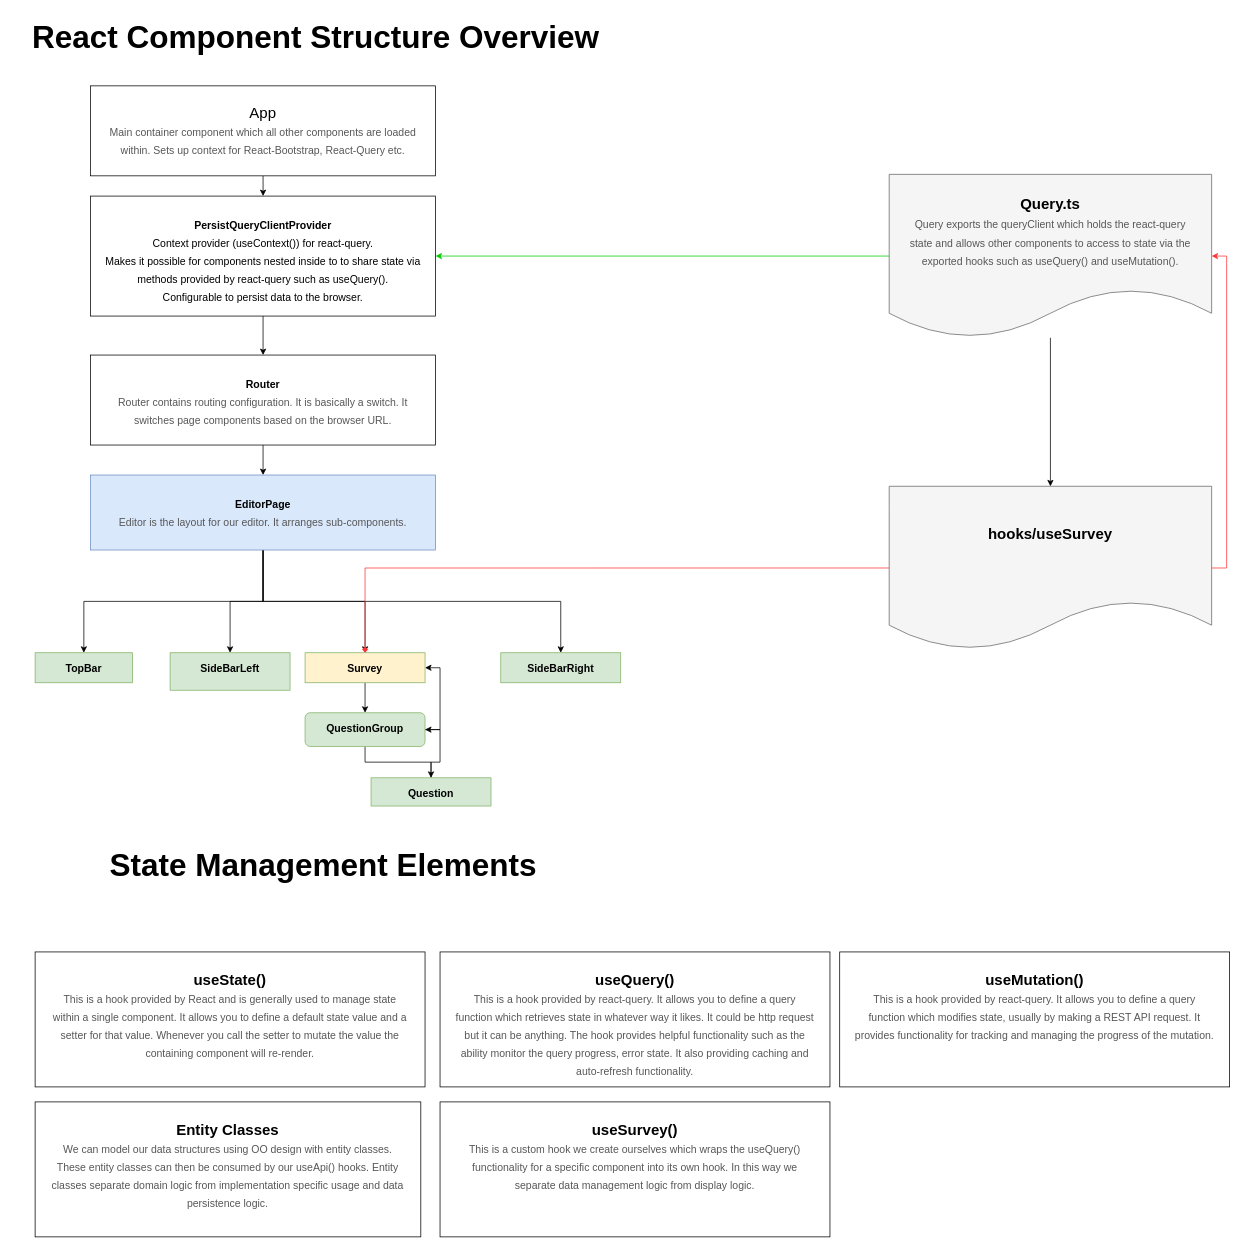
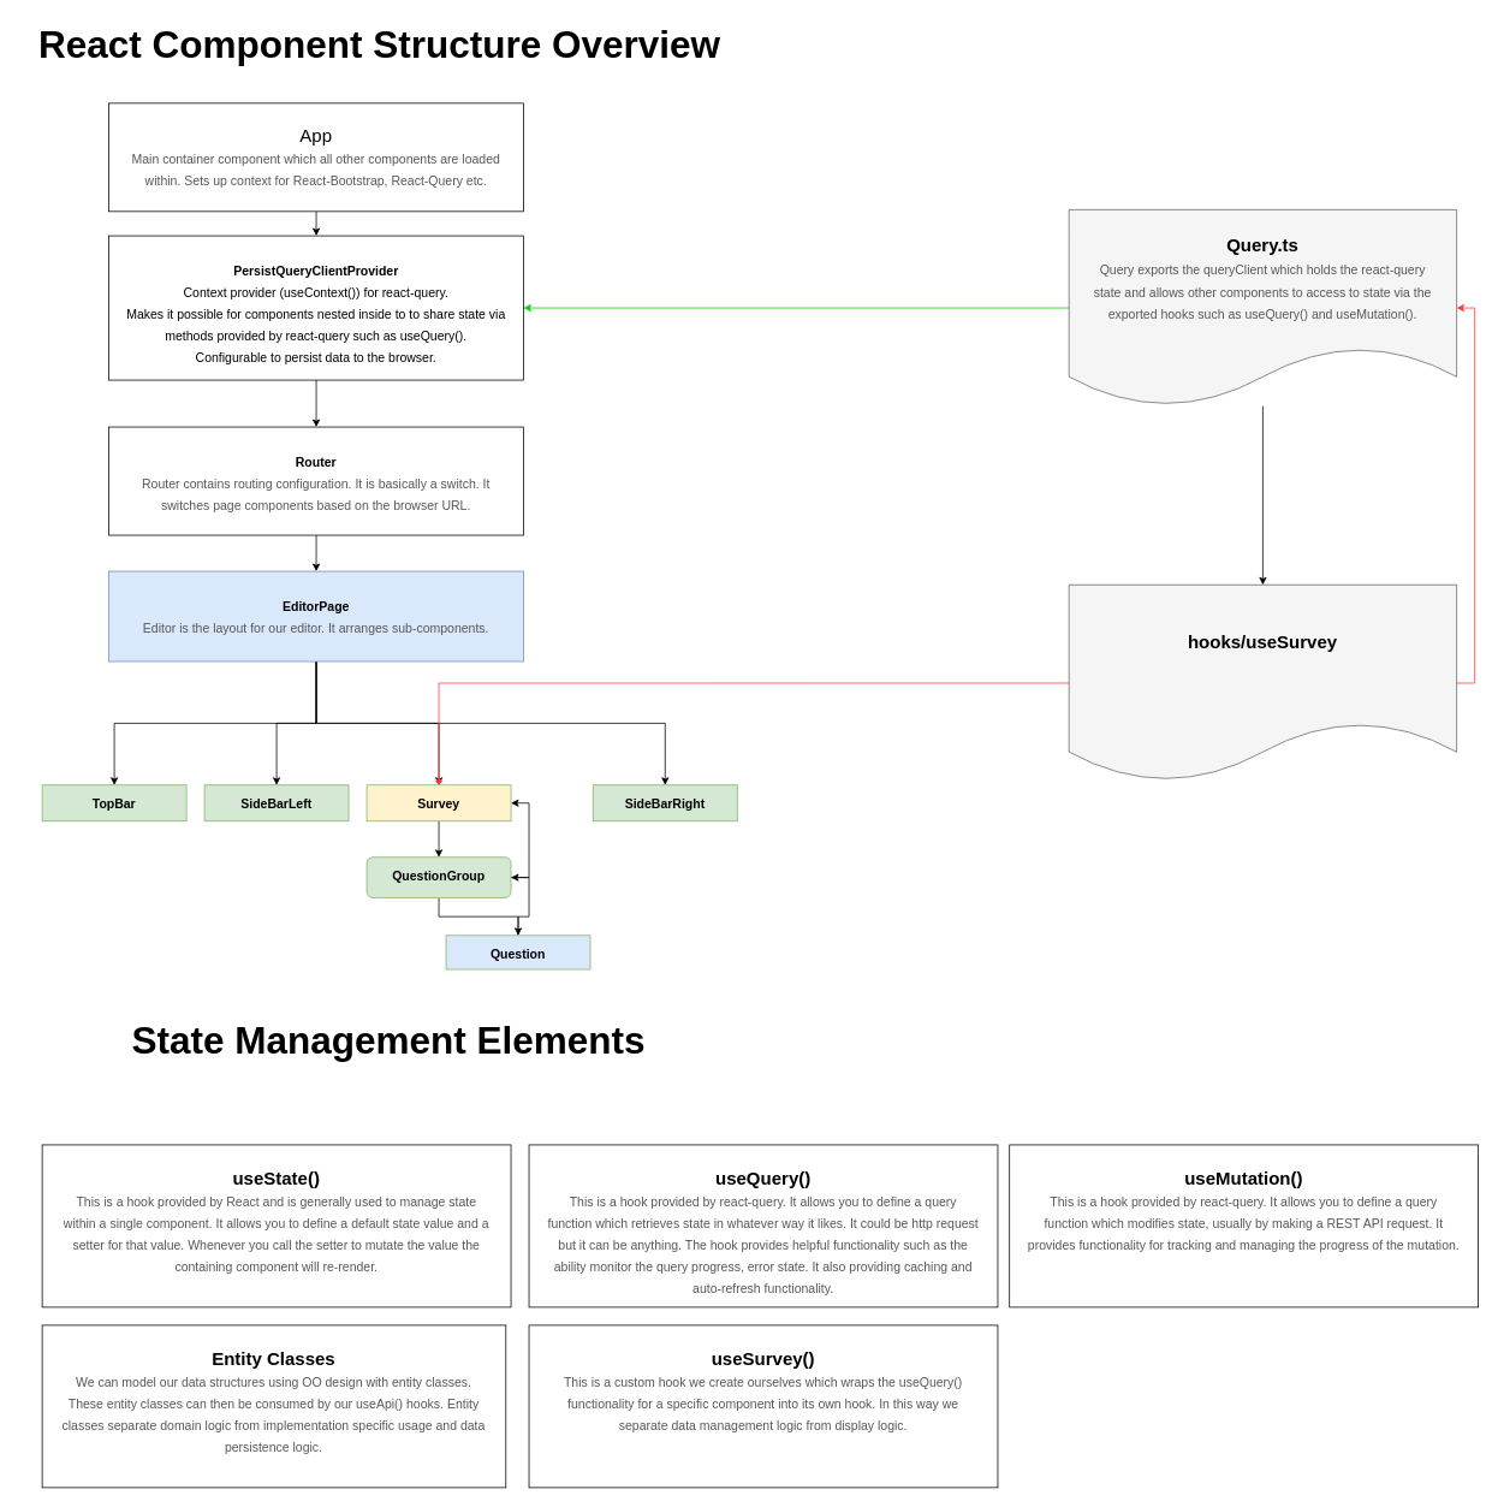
  <mxCell id="0" />
  <mxCell id="1" parent="0" />
  <mxCell id="2" style="edgeStyle=orthogonalEdgeStyle;rounded=0;orthogonalLoop=1;jettySize=auto;html=1;exitX=0.5;exitY=1;exitDx=0;exitDy=0;entryX=0.5;entryY=0;entryDx=0;entryDy=0;" parent="1" source="3" target="30" edge="1"><mxGeometry relative="1" as="geometry" /></mxCell>
  <mxCell id="3" value="&lt;span style=&quot;font-weight: normal;&quot;&gt;App&lt;br&gt;&lt;font style=&quot;font-size: 14px;&quot; color=&quot;#575757&quot;&gt;Main container component which all other components&amp;nbsp;are loaded within. Sets up context for React-Bootstrap, React-Query etc.&lt;/font&gt;&lt;/span&gt;" style="rounded=0;whiteSpace=wrap;html=1;labelPosition=center;verticalLabelPosition=middle;align=center;verticalAlign=top;fontStyle=1;fontSize=20;spacing=20;" parent="1" vertex="1"><mxGeometry x="120" y="114" width="460" height="120" as="geometry" /></mxCell>
  <mxCell id="4" style="edgeStyle=orthogonalEdgeStyle;rounded=0;orthogonalLoop=1;jettySize=auto;html=1;entryX=1;entryY=0.5;entryDx=0;entryDy=0;labelBackgroundColor=none;strokeColor=#00CC00;exitX=0;exitY=0.5;exitDx=0;exitDy=0;" parent="1" source="36" target="30" edge="1"><mxGeometry relative="1" as="geometry" /></mxCell>
  <mxCell id="5" style="edgeStyle=orthogonalEdgeStyle;rounded=0;orthogonalLoop=1;jettySize=auto;html=1;exitX=0.5;exitY=1;exitDx=0;exitDy=0;entryX=0.5;entryY=0;entryDx=0;entryDy=0;" parent="1" source="6" target="11" edge="1"><mxGeometry relative="1" as="geometry" /></mxCell>
  <mxCell id="6" value="&lt;font style=&quot;font-size: 14px;&quot;&gt;Router&lt;br&gt;&lt;font style=&quot;font-weight: normal;&quot; color=&quot;#575757&quot;&gt;Router contains routing configuration. It is basically a switch. It switches page components based on the browser URL.&lt;/font&gt;&lt;br&gt;&lt;/font&gt;" style="rounded=0;whiteSpace=wrap;html=1;labelPosition=center;verticalLabelPosition=middle;align=center;verticalAlign=top;fontStyle=1;fontSize=20;spacing=20;" parent="1" vertex="1"><mxGeometry x="120" y="473" width="460" height="120" as="geometry" /></mxCell>
  <mxCell id="7" style="edgeStyle=orthogonalEdgeStyle;rounded=0;orthogonalLoop=1;jettySize=auto;html=1;exitX=0.5;exitY=1;exitDx=0;exitDy=0;" parent="1" source="11" target="23" edge="1"><mxGeometry relative="1" as="geometry" /></mxCell>
  <mxCell id="8" style="edgeStyle=orthogonalEdgeStyle;rounded=0;orthogonalLoop=1;jettySize=auto;html=1;exitX=0.5;exitY=1;exitDx=0;exitDy=0;entryX=0.5;entryY=0;entryDx=0;entryDy=0;" parent="1" source="11" target="19" edge="1"><mxGeometry relative="1" as="geometry" /></mxCell>
  <mxCell id="9" style="edgeStyle=orthogonalEdgeStyle;rounded=0;orthogonalLoop=1;jettySize=auto;html=1;exitX=0.5;exitY=1;exitDx=0;exitDy=0;entryX=0.5;entryY=0;entryDx=0;entryDy=0;" parent="1" source="11" target="13" edge="1"><mxGeometry relative="1" as="geometry" /></mxCell>
  <mxCell id="10" style="edgeStyle=orthogonalEdgeStyle;rounded=0;orthogonalLoop=1;jettySize=auto;html=1;entryX=0.5;entryY=0;entryDx=0;entryDy=0;exitX=0.5;exitY=1;exitDx=0;exitDy=0;" parent="1" source="11" target="20" edge="1"><mxGeometry relative="1" as="geometry" /></mxCell>
  <mxCell id="11" value="&lt;font style=&quot;font-size: 14px;&quot;&gt;EditorPage&lt;br&gt;&lt;font style=&quot;font-weight: normal;&quot; color=&quot;#575757&quot;&gt;Editor is the layout for our editor. It arranges sub-components.&lt;/font&gt;&lt;br&gt;&lt;/font&gt;" style="rounded=0;whiteSpace=wrap;html=1;labelPosition=center;verticalLabelPosition=middle;align=center;verticalAlign=top;fontStyle=1;fontSize=20;spacing=20;fillColor=#dae8fc;strokeColor=#6c8ebf;" parent="1" vertex="1"><mxGeometry x="120" y="633" width="460" height="100" as="geometry" /></mxCell>
  <mxCell id="12" style="edgeStyle=orthogonalEdgeStyle;rounded=0;orthogonalLoop=1;jettySize=auto;html=1;entryX=0.5;entryY=0;entryDx=0;entryDy=0;" parent="1" source="13" target="16" edge="1"><mxGeometry relative="1" as="geometry" /></mxCell>
  <mxCell id="13" value="&lt;font style=&quot;font-size: 14px;&quot;&gt;Survey&lt;br&gt;&lt;/font&gt;" style="rounded=0;whiteSpace=wrap;html=1;labelPosition=center;verticalLabelPosition=middle;align=center;verticalAlign=top;fontStyle=1;fontSize=20;fillColor=#fff2cc;strokeColor=#82b366;" parent="1" vertex="1"><mxGeometry x="406.02" y="870" width="160" height="40" as="geometry" /></mxCell>
  <mxCell id="14" style="edgeStyle=orthogonalEdgeStyle;rounded=0;orthogonalLoop=1;jettySize=auto;html=1;entryX=0.5;entryY=0;entryDx=0;entryDy=0;" parent="1" source="16" target="18" edge="1"><mxGeometry relative="1" as="geometry" /></mxCell>
  <mxCell id="15" style="edgeStyle=orthogonalEdgeStyle;rounded=0;orthogonalLoop=1;jettySize=auto;html=1;entryX=1;entryY=0.5;entryDx=0;entryDy=0;exitX=1;exitY=0.5;exitDx=0;exitDy=0;" edge="1" parent="1" source="16" target="13"><mxGeometry relative="1" as="geometry" /></mxCell>
  <mxCell id="16" value="&lt;font style=&quot;font-size: 14px;&quot;&gt;QuestionGroup&lt;br&gt;&lt;/font&gt;" style="whiteSpace=wrap;html=1;labelPosition=center;verticalLabelPosition=middle;align=center;verticalAlign=top;fontStyle=1;fontSize=20;fillColor=#d5e8d4;strokeColor=#82b366;rounded=1;" parent="1" vertex="1"><mxGeometry x="406.02" y="950" width="159.98" height="45" as="geometry" /></mxCell>
  <mxCell id="17" style="edgeStyle=orthogonalEdgeStyle;rounded=0;orthogonalLoop=1;jettySize=auto;html=1;entryX=1;entryY=0.5;entryDx=0;entryDy=0;" edge="1" parent="1" source="18" target="16"><mxGeometry relative="1" as="geometry" /></mxCell>
- <mxCell id="18" value="&lt;font style=&quot;font-size: 14px;&quot;&gt;Question&lt;br&gt;&lt;/font&gt;" style="rounded=0;whiteSpace=wrap;html=1;labelPosition=center;verticalLabelPosition=middle;align=center;verticalAlign=top;fontStyle=1;fontSize=20;fillColor=#d5e8d4;strokeColor=#82b366;" parent="1" vertex="1"><mxGeometry x="494" y="1036.77" width="159.98" height="37.65" as="geometry" /></mxCell>
- <mxCell id="19" value="&lt;font style=&quot;font-size: 14px;&quot;&gt;SideBarLeft&lt;br&gt;&lt;/font&gt;" style="rounded=0;whiteSpace=wrap;html=1;labelPosition=center;verticalLabelPosition=middle;align=center;verticalAlign=top;fontStyle=1;fontSize=20;fillColor=#d5e8d4;strokeColor=#82b366;" parent="1" vertex="1"><mxGeometry x="226" y="870" width="160" height="50" as="geometry" /></mxCell>
- <mxCell id="20" value="&lt;font style=&quot;font-size: 14px;&quot;&gt;SideBarRight&lt;br&gt;&lt;/font&gt;" style="rounded=0;whiteSpace=wrap;html=1;labelPosition=center;verticalLabelPosition=middle;align=center;verticalAlign=top;fontStyle=1;fontSize=20;fillColor=#d5e8d4;strokeColor=#82b366;" parent="1" vertex="1"><mxGeometry x="667" y="870" width="160" height="40" as="geometry" /></mxCell>
+ <mxCell id="18" value="&lt;font style=&quot;font-size: 14px;&quot;&gt;Question&lt;br&gt;&lt;/font&gt;" style="rounded=0;whiteSpace=wrap;html=1;labelPosition=center;verticalLabelPosition=middle;align=center;verticalAlign=top;fontStyle=1;fontSize=20;fillColor=#dae8fc;strokeColor=#82b366;" parent="1" vertex="1"><mxGeometry x="494" y="1036.77" width="159.98" height="37.65" as="geometry" /></mxCell>
+ <mxCell id="19" value="&lt;font style=&quot;font-size: 14px;&quot;&gt;SideBarLeft&lt;br&gt;&lt;/font&gt;" style="rounded=0;whiteSpace=wrap;html=1;labelPosition=center;verticalLabelPosition=middle;align=center;verticalAlign=top;fontStyle=1;fontSize=20;fillColor=#d5e8d4;strokeColor=#82b366;" parent="1" vertex="1"><mxGeometry x="226" y="870" width="160" height="40" as="geometry" /></mxCell>
+ <mxCell id="20" value="&lt;font style=&quot;font-size: 14px;&quot;&gt;SideBarRight&lt;br&gt;&lt;/font&gt;" style="rounded=0;whiteSpace=wrap;html=1;labelPosition=center;verticalLabelPosition=middle;align=center;verticalAlign=top;fontStyle=1;fontSize=20;fillColor=#d5e8d4;strokeColor=#82b366;" parent="1" vertex="1"><mxGeometry x="657" y="870" width="160" height="40" as="geometry" /></mxCell>
  <mxCell id="21" style="edgeStyle=orthogonalEdgeStyle;rounded=0;orthogonalLoop=1;jettySize=auto;html=1;exitX=0.5;exitY=1;exitDx=0;exitDy=0;strokeColor=none;fontSize=14;strokeWidth=10;curved=1;startArrow=none;" parent="1" target="16" edge="1"><mxGeometry relative="1" as="geometry"><mxPoint x="1392" y="841.06" as="sourcePoint" /></mxGeometry></mxCell>
  <mxCell id="22" value="React Component Structure Overview" style="text;html=1;align=center;verticalAlign=middle;resizable=0;points=[];autosize=1;strokeColor=none;fillColor=none;fontSize=42;fontStyle=1;rounded=0;" parent="1" vertex="1"><mxGeometry y="20" width="800" height="60" as="geometry" x="20" /></mxCell>
- <mxCell id="23" value="&lt;font style=&quot;font-size: 14px;&quot;&gt;TopBar&lt;br&gt;&lt;/font&gt;" style="rounded=0;whiteSpace=wrap;html=1;labelPosition=center;verticalLabelPosition=middle;align=center;verticalAlign=top;fontStyle=1;fontSize=20;fillColor=#d5e8d4;strokeColor=#82b366;" parent="1" vertex="1"><mxGeometry x="46" y="870" width="130" height="40" as="geometry" /></mxCell>
+ <mxCell id="23" value="&lt;font style=&quot;font-size: 14px;&quot;&gt;TopBar&lt;br&gt;&lt;/font&gt;" style="rounded=0;whiteSpace=wrap;html=1;labelPosition=center;verticalLabelPosition=middle;align=center;verticalAlign=top;fontStyle=1;fontSize=20;fillColor=#d5e8d4;strokeColor=#82b366;" parent="1" vertex="1"><mxGeometry x="46" y="870" width="159.98" height="40" as="geometry" /></mxCell>
  <mxCell id="24" value="useSurvey()&lt;br style=&quot;font-size: 19px;&quot;&gt;&lt;font color=&quot;#575757&quot;&gt;&lt;span style=&quot;font-size: 14px; font-weight: 400;&quot;&gt;This is a custom hook we create ourselves which wraps the useQuery() functionality for a specific component into its own hook. In this way we separate&amp;nbsp;data management&amp;nbsp;logic from display logic.&lt;/span&gt;&lt;br&gt;&lt;/font&gt;" style="rounded=0;whiteSpace=wrap;html=1;labelPosition=center;verticalLabelPosition=middle;align=center;verticalAlign=top;fontStyle=1;fontSize=20;spacing=20;" parent="1" vertex="1"><mxGeometry x="586" y="1469" width="520" height="180" as="geometry" /></mxCell>
  <mxCell id="25" value="State Management Elements" style="text;html=1;align=center;verticalAlign=middle;resizable=0;points=[];autosize=1;strokeColor=none;fillColor=none;fontSize=42;fontStyle=1;rounded=0;" parent="1" vertex="1"><mxGeometry x="130" y="1124" width="600" height="60" as="geometry" /></mxCell>
  <mxCell id="26" value="useState()&lt;br style=&quot;font-size: 19px;&quot;&gt;&lt;font color=&quot;#575757&quot;&gt;&lt;span style=&quot;font-size: 14px; font-weight: 400;&quot;&gt;This is a hook provided by React and is generally used to manage state within a single component. It allows you to define a default state value and a setter for that value. Whenever you call the setter to mutate the value the containing component will re-render.&lt;/span&gt;&lt;br&gt;&lt;br&gt;&lt;br&gt;&lt;/font&gt;" style="rounded=0;whiteSpace=wrap;html=1;labelPosition=center;verticalLabelPosition=middle;align=center;verticalAlign=top;fontStyle=1;fontSize=20;spacing=20;" parent="1" vertex="1"><mxGeometry x="46" y="1269" width="520" height="180" as="geometry" /></mxCell>
  <mxCell id="27" value="useQuery()&lt;br style=&quot;font-size: 19px;&quot;&gt;&lt;font color=&quot;#575757&quot;&gt;&lt;span style=&quot;font-size: 14px; font-weight: 400;&quot;&gt;This is a hook provided by react-query. It allows you to define a query function which retrieves state in whatever way it likes. It could be http request but it can be anything. The hook provides helpful functionality such as the ability monitor the query progress, error state. It also providing caching and auto-refresh functionality.&lt;/span&gt;&lt;br&gt;&lt;/font&gt;" style="rounded=0;whiteSpace=wrap;html=1;labelPosition=center;verticalLabelPosition=middle;align=center;verticalAlign=top;fontStyle=1;fontSize=20;spacing=20;" parent="1" vertex="1"><mxGeometry x="586" y="1269" width="520" height="180" as="geometry" /></mxCell>
  <mxCell id="28" value="Entity Classes&lt;br style=&quot;font-size: 19px;&quot;&gt;&lt;font color=&quot;#575757&quot;&gt;&lt;span style=&quot;font-size: 14px; font-weight: 400;&quot;&gt;We can model our data structures using OO design with entity classes. These entity classes can then be consumed by our useApi() hooks. Entity classes separate&amp;nbsp;domain logic from implementation specific usage and data persistence&amp;nbsp;logic.&lt;/span&gt;&lt;br&gt;&lt;/font&gt;" style="rounded=0;whiteSpace=wrap;html=1;labelPosition=center;verticalLabelPosition=middle;align=center;verticalAlign=top;fontStyle=1;fontSize=20;spacing=20;" parent="1" vertex="1"><mxGeometry x="46" y="1469" width="514.36" height="180" as="geometry" /></mxCell>
  <mxCell id="29" style="edgeStyle=orthogonalEdgeStyle;rounded=0;orthogonalLoop=1;jettySize=auto;html=1;exitX=0.5;exitY=1;exitDx=0;exitDy=0;entryX=0.5;entryY=0;entryDx=0;entryDy=0;" parent="1" source="30" target="6" edge="1"><mxGeometry relative="1" as="geometry" /></mxCell>
  <mxCell id="30" value="&lt;font style=&quot;font-size: 14px;&quot;&gt;PersistQueryClientProvider&lt;br&gt;&lt;span style=&quot;font-weight: normal;&quot;&gt;Context provider (useContext()) for react-query. &lt;br&gt;Makes it possible for components nested inside to to share state via methods provided by react-query such as useQuery().&lt;br&gt;Configurable to persist data to the browser.&lt;/span&gt;&lt;br&gt;&lt;/font&gt;" style="rounded=0;whiteSpace=wrap;html=1;labelPosition=center;verticalLabelPosition=middle;align=center;verticalAlign=top;fontStyle=1;fontSize=20;spacing=20;" parent="1" vertex="1"><mxGeometry x="120" y="261" width="460" height="160" as="geometry" /></mxCell>
  <mxCell id="31" style="edgeStyle=orthogonalEdgeStyle;rounded=0;orthogonalLoop=1;jettySize=auto;html=1;entryX=0.5;entryY=0;entryDx=0;entryDy=0;strokeColor=#FF3333;exitX=0;exitY=0.5;exitDx=0;exitDy=0;endArrow=diamond;" parent="1" source="34" target="13" edge="1"><mxGeometry relative="1" as="geometry" /></mxCell>
  <mxCell id="32" style="edgeStyle=orthogonalEdgeStyle;rounded=0;orthogonalLoop=1;jettySize=auto;html=1;entryX=1;entryY=0.5;entryDx=0;entryDy=0;fontSize=14;exitX=1;exitY=0.5;exitDx=0;exitDy=0;fontColor=#FF3333;strokeColor=#FF3333;" parent="1" source="34" target="36" edge="1"><mxGeometry relative="1" as="geometry" /></mxCell>
  <mxCell id="33" value="useMutation()&lt;br style=&quot;font-size: 19px;&quot;&gt;&lt;font color=&quot;#575757&quot;&gt;&lt;span style=&quot;font-size: 14px; font-weight: 400;&quot;&gt;This is a hook provided by react-query. It allows you to define a query function which modifies state, usually by making a REST API request. It provides functionality for tracking and managing the progress of the mutation.&lt;/span&gt;&lt;br&gt;&lt;/font&gt;" style="rounded=0;whiteSpace=wrap;html=1;labelPosition=center;verticalLabelPosition=middle;align=center;verticalAlign=top;fontStyle=1;fontSize=20;spacing=20;" parent="1" vertex="1"><mxGeometry x="1119" y="1269" width="520" height="180" as="geometry" /></mxCell>
  <mxCell id="34" value="&lt;span style=&quot;color: rgb(0, 0, 0); font-family: Helvetica; font-size: 20px; font-weight: 700;&quot;&gt;hooks/useSurvey&lt;/span&gt;&lt;br style=&quot;color: rgb(0, 0, 0); font-family: Helvetica; font-weight: 700; font-size: 19px;&quot;&gt;&lt;font style=&quot;font-family: Helvetica; font-size: 20px; font-weight: 700;&quot; color=&quot;#575757&quot;&gt;&lt;br&gt;&lt;/font&gt;" style="shape=document;whiteSpace=wrap;html=1;boundedLbl=1;fontFamily=Courier New;fontSize=15;fontColor=#333333;spacing=20;fillColor=#f5f5f5;strokeColor=#666666;" parent="1" vertex="1"><mxGeometry x="1185" y="648" width="430" height="217.94" as="geometry" /></mxCell>
  <mxCell id="35" style="edgeStyle=orthogonalEdgeStyle;rounded=0;orthogonalLoop=1;jettySize=auto;html=1;entryX=0.5;entryY=0;entryDx=0;entryDy=0;strokeColor=#000000;fontFamily=Courier New;fontSize=15;fontColor=#000000;" parent="1" source="36" target="34" edge="1"><mxGeometry relative="1" as="geometry" /></mxCell>
  <mxCell id="36" value="&lt;span style=&quot;color: rgb(0, 0, 0); font-family: Helvetica; font-size: 20px; font-weight: 700;&quot;&gt;Query.ts&lt;/span&gt;&lt;br style=&quot;color: rgb(0, 0, 0); font-family: Helvetica; font-weight: 700; font-size: 19px;&quot;&gt;&lt;font style=&quot;font-family: Helvetica; font-size: 20px; font-weight: 700;&quot; color=&quot;#575757&quot;&gt;&lt;span style=&quot;font-size: 14px; font-weight: 400;&quot;&gt;Query exports the queryClient which holds the react-query state and allows other components to access to state via the exported hooks such as useQuery() and useMutation().&lt;/span&gt;&lt;/font&gt;&lt;font style=&quot;font-family: Helvetica; font-size: 20px; font-weight: 700;&quot; color=&quot;#575757&quot;&gt;&lt;br&gt;&lt;/font&gt;" style="shape=document;whiteSpace=wrap;html=1;boundedLbl=1;fontFamily=Courier New;fontSize=15;fontColor=#333333;spacing=20;fillColor=#f5f5f5;strokeColor=#666666;" parent="1" vertex="1"><mxGeometry x="1185" y="232.03" width="430" height="217.94" as="geometry" /></mxCell>
